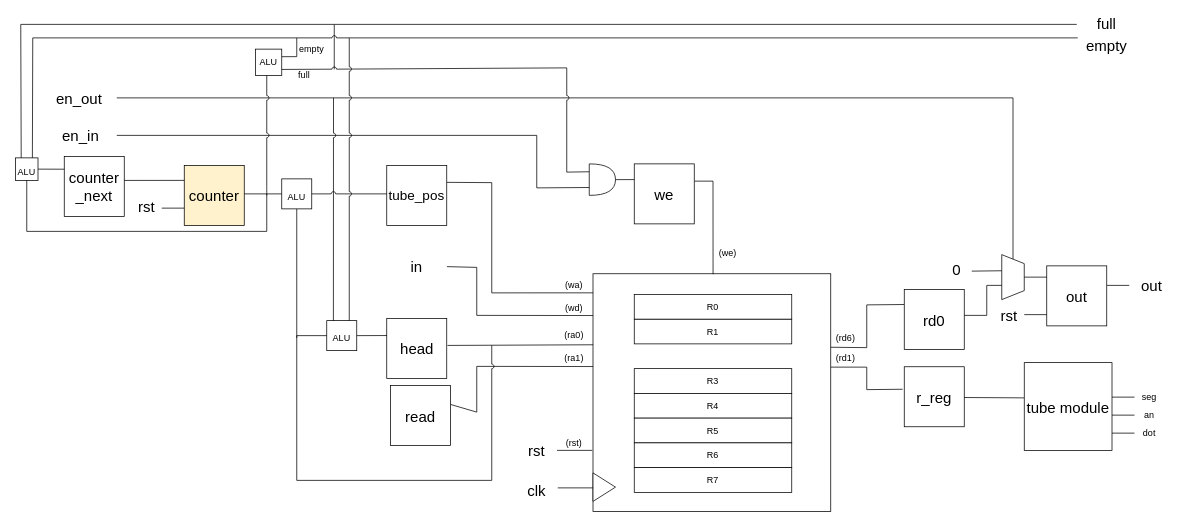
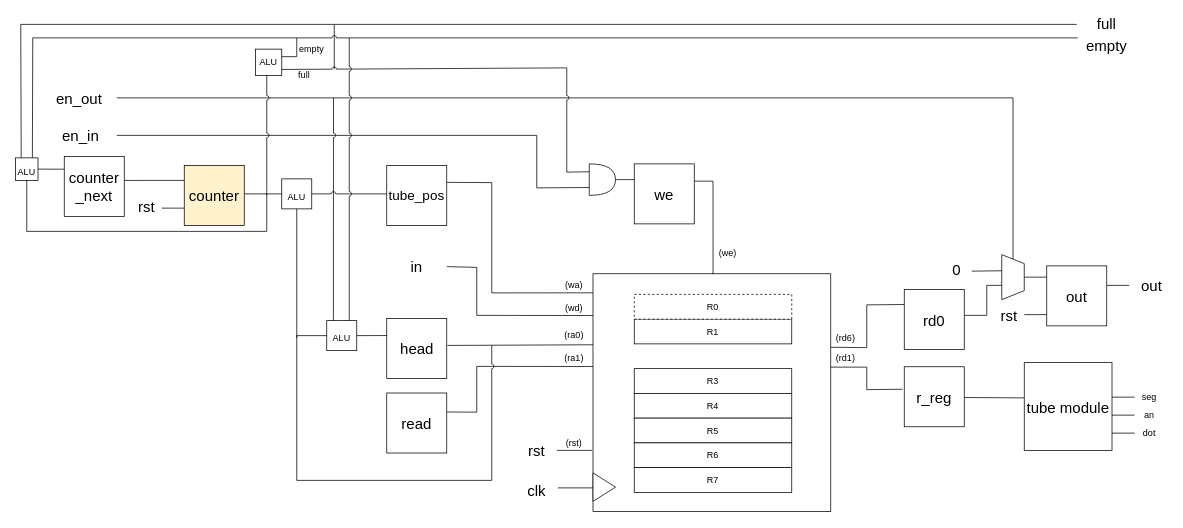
  <mxCell id="0" />
  <mxCell id="1" parent="0" />
  <mxCell id="2" value="" style="endArrow=none;html=1;entryX=0.25;entryY=0;entryDx=0;entryDy=0;rounded=0;" edge="1" parent="1"><mxGeometry width="50" height="50" relative="1" as="geometry"><mxPoint x="445" y="92" as="sourcePoint" /><mxPoint x="27.611" y="212.111" as="targetPoint" /><Array as="points"><mxPoint x="445" y="32" /><mxPoint x="27" y="32" /></Array></mxGeometry></mxCell>
  <mxCell id="3" value="" style="whiteSpace=wrap;html=1;aspect=fixed;" parent="1" vertex="1"><mxGeometry x="790" y="364.5" width="317" height="317" as="geometry" /></mxCell>
  <mxCell id="4" value="R1" style="rounded=0;whiteSpace=wrap;html=1;" parent="1" vertex="1"><mxGeometry x="845" y="425" width="210" height="33" as="geometry" /></mxCell>
  <mxCell id="5" value="R3" style="rounded=0;whiteSpace=wrap;html=1;" parent="1" vertex="1"><mxGeometry x="845" y="491" width="210" height="33" as="geometry" /></mxCell>
  <mxCell id="6" value="R4" style="rounded=0;whiteSpace=wrap;html=1;" parent="1" vertex="1"><mxGeometry x="845" y="524" width="210" height="33" as="geometry" /></mxCell>
  <mxCell id="7" value="R5" style="rounded=0;whiteSpace=wrap;html=1;" parent="1" vertex="1"><mxGeometry x="845" y="557" width="210" height="33" as="geometry" /></mxCell>
  <mxCell id="8" value="R6" style="rounded=0;whiteSpace=wrap;html=1;" parent="1" vertex="1"><mxGeometry x="845" y="590" width="210" height="33" as="geometry" /></mxCell>
  <mxCell id="9" value="R7" style="rounded=0;whiteSpace=wrap;html=1;" parent="1" vertex="1"><mxGeometry x="845" y="623" width="210" height="33" as="geometry" /></mxCell>
  <mxCell id="10" value="" style="triangle;whiteSpace=wrap;html=1;" parent="1" vertex="1"><mxGeometry x="790" y="630" width="30" height="38" as="geometry" /></mxCell>
  <mxCell id="11" value="" style="endArrow=none;html=1;exitX=0.505;exitY=0.002;exitDx=0;exitDy=0;exitPerimeter=0;rounded=0;entryX=1.003;entryY=0.288;entryDx=0;entryDy=0;entryPerimeter=0;" parent="1" source="3" target="33" edge="1"><mxGeometry width="50" height="50" relative="1" as="geometry"><mxPoint x="951" y="360" as="sourcePoint" /><mxPoint x="926" y="241" as="targetPoint" /><Array as="points"><mxPoint x="950" y="241" /></Array></mxGeometry></mxCell>
  <mxCell id="12" value="" style="endArrow=none;html=1;entryX=0;entryY=0.175;entryDx=0;entryDy=0;entryPerimeter=0;exitX=0.996;exitY=0.283;exitDx=0;exitDy=0;rounded=0;exitPerimeter=0;" parent="1" source="30" edge="1"><mxGeometry width="50" height="50" relative="1" as="geometry"><mxPoint x="743" y="390" as="sourcePoint" /><mxPoint x="790.095" y="389.952" as="targetPoint" /><Array as="points"><mxPoint x="655" y="243" /><mxPoint x="655" y="390" /></Array></mxGeometry></mxCell>
  <mxCell id="13" value="" style="endArrow=none;html=1;entryX=0;entryY=0.175;entryDx=0;entryDy=0;entryPerimeter=0;exitX=0.996;exitY=0.388;exitDx=0;exitDy=0;exitPerimeter=0;rounded=0;" parent="1" edge="1"><mxGeometry width="50" height="50" relative="1" as="geometry"><mxPoint x="595.235" y="355" as="sourcePoint" /><mxPoint x="790.093" y="420.209" as="targetPoint" /><Array as="points"><mxPoint x="635" y="356" /><mxPoint x="635" y="420" /></Array></mxGeometry></mxCell>
  <mxCell id="14" value="(wa)" style="text;html=1;strokeColor=none;fillColor=none;align=center;verticalAlign=middle;whiteSpace=wrap;rounded=0;fontSize=12;" parent="1" vertex="1"><mxGeometry x="745" y="370" width="40" height="20" as="geometry" /></mxCell>
  <mxCell id="15" value="(wd)" style="text;html=1;strokeColor=none;fillColor=none;align=center;verticalAlign=middle;whiteSpace=wrap;rounded=0;fontSize=12;" parent="1" vertex="1"><mxGeometry x="745" y="400" width="40" height="20" as="geometry" /></mxCell>
  <mxCell id="16" value="" style="endArrow=none;html=1;entryX=0;entryY=0.175;entryDx=0;entryDy=0;entryPerimeter=0;exitX=1.013;exitY=0.451;exitDx=0;exitDy=0;exitPerimeter=0;" parent="1" source="28" edge="1"><mxGeometry width="50" height="50" relative="1" as="geometry"><mxPoint x="743" y="459" as="sourcePoint" /><mxPoint x="790.2" y="459.2" as="targetPoint" /></mxGeometry></mxCell>
  <mxCell id="17" value="" style="endArrow=none;html=1;entryX=0;entryY=0.175;entryDx=0;entryDy=0;entryPerimeter=0;rounded=0;exitX=1.002;exitY=0.316;exitDx=0;exitDy=0;exitPerimeter=0;" parent="1" source="29" edge="1"><mxGeometry width="50" height="50" relative="1" as="geometry"><mxPoint x="396" y="549" as="sourcePoint" /><mxPoint x="790.093" y="488.209" as="targetPoint" /><Array as="points"><mxPoint x="635" y="549" /><mxPoint x="635" y="488" /></Array></mxGeometry></mxCell>
  <mxCell id="18" value="(ra0)" style="text;html=1;strokeColor=none;fillColor=none;align=center;verticalAlign=middle;whiteSpace=wrap;rounded=0;fontSize=12;" parent="1" vertex="1"><mxGeometry x="745" y="437" width="40" height="20" as="geometry" /></mxCell>
  <mxCell id="19" value="(ra1)" style="text;html=1;strokeColor=none;fillColor=none;align=center;verticalAlign=middle;whiteSpace=wrap;rounded=0;fontSize=12;" parent="1" vertex="1"><mxGeometry x="745" y="467" width="40" height="20" as="geometry" /></mxCell>
  <mxCell id="20" value="" style="endArrow=none;html=1;" parent="1" edge="1"><mxGeometry width="50" height="50" relative="1" as="geometry"><mxPoint x="742" y="600" as="sourcePoint" /><mxPoint x="789" y="600" as="targetPoint" /></mxGeometry></mxCell>
  <mxCell id="21" value="(rst)" style="text;html=1;strokeColor=none;fillColor=none;align=center;verticalAlign=middle;whiteSpace=wrap;rounded=0;fontSize=12;" parent="1" vertex="1"><mxGeometry x="745" y="580" width="40" height="20" as="geometry" /></mxCell>
  <mxCell id="22" value="" style="endArrow=none;html=1;" parent="1" edge="1"><mxGeometry width="50" height="50" relative="1" as="geometry"><mxPoint x="743" y="650" as="sourcePoint" /><mxPoint x="790" y="650" as="targetPoint" /></mxGeometry></mxCell>
  <mxCell id="23" value="" style="endArrow=none;html=1;entryX=0;entryY=0.25;entryDx=0;entryDy=0;rounded=0;" parent="1" target="31" edge="1"><mxGeometry width="50" height="50" relative="1" as="geometry"><mxPoint x="1107" y="462.5" as="sourcePoint" /><mxPoint x="1145" y="462.5" as="targetPoint" /><Array as="points"><mxPoint x="1155" y="463" /><mxPoint x="1155" y="406" /></Array></mxGeometry></mxCell>
  <mxCell id="24" value="" style="endArrow=none;html=1;entryX=-0.026;entryY=0.375;entryDx=0;entryDy=0;entryPerimeter=0;rounded=0;" parent="1" target="32" edge="1"><mxGeometry width="50" height="50" relative="1" as="geometry"><mxPoint x="1107" y="489" as="sourcePoint" /><mxPoint x="1145" y="489" as="targetPoint" /><Array as="points"><mxPoint x="1155" y="489" /><mxPoint x="1155" y="519" /></Array></mxGeometry></mxCell>
  <mxCell id="25" value="(rd1)" style="text;html=1;strokeColor=none;fillColor=none;align=center;verticalAlign=middle;whiteSpace=wrap;rounded=0;fontSize=12;" parent="1" vertex="1"><mxGeometry x="1107" y="467" width="40" height="20" as="geometry" /></mxCell>
  <mxCell id="26" value="(rd6)" style="text;html=1;strokeColor=none;fillColor=none;align=center;verticalAlign=middle;whiteSpace=wrap;rounded=0;fontSize=12;" parent="1" vertex="1"><mxGeometry x="1107" y="441" width="40" height="20" as="geometry" /></mxCell>
  <mxCell id="27" value="&lt;font style=&quot;font-size: 12px&quot;&gt;(we)&lt;/font&gt;" style="text;html=1;strokeColor=none;fillColor=none;align=center;verticalAlign=middle;whiteSpace=wrap;rounded=0;fontSize=123;" parent="1" vertex="1"><mxGeometry x="950" y="288" width="40" height="20" as="geometry" /></mxCell>
  <mxCell id="28" value="&lt;font style=&quot;font-size: 20px&quot;&gt;head&lt;/font&gt;" style="html=1;aspect=fixed;fontSize=12;labelBorderColor=none;" parent="1" vertex="1"><mxGeometry x="515" y="424" width="80" height="80" as="geometry" /></mxCell>
- <mxCell id="29" value="&lt;font style=&quot;font-size: 20px&quot;&gt;read&lt;/font&gt;" style="whiteSpace=wrap;html=1;aspect=fixed;fontSize=12;" parent="1" vertex="1"><mxGeometry x="520" y="513.5" width="80" height="80" as="geometry" /></mxCell>
+ <mxCell id="29" value="&lt;font style=&quot;font-size: 20px&quot;&gt;read&lt;/font&gt;" style="whiteSpace=wrap;html=1;aspect=fixed;fontSize=12;" parent="1" vertex="1"><mxGeometry x="515" y="523.5" width="80" height="80" as="geometry" /></mxCell>
  <mxCell id="30" value="&lt;font style=&quot;font-size: 18px&quot;&gt;tube_pos&lt;/font&gt;" style="whiteSpace=wrap;html=1;aspect=fixed;fontSize=12;" parent="1" vertex="1"><mxGeometry x="515" y="220" width="80" height="80" as="geometry" /></mxCell>
  <mxCell id="31" value="rd0" style="whiteSpace=wrap;html=1;aspect=fixed;fontSize=20;" parent="1" vertex="1"><mxGeometry x="1205" y="385.5" width="80" height="80" as="geometry" /></mxCell>
  <mxCell id="32" value="r_reg" style="whiteSpace=wrap;html=1;aspect=fixed;fontSize=20;" parent="1" vertex="1"><mxGeometry x="1205" y="488.5" width="80" height="80" as="geometry" /></mxCell>
  <mxCell id="33" value="we" style="whiteSpace=wrap;html=1;aspect=fixed;fontSize=20;" parent="1" vertex="1"><mxGeometry x="845" y="218" width="80" height="80" as="geometry" /></mxCell>
  <mxCell id="34" value="" style="shape=or;whiteSpace=wrap;html=1;fontSize=20;" parent="1" vertex="1"><mxGeometry x="785" y="218" width="35" height="42" as="geometry" /></mxCell>
  <mxCell id="35" value="" style="endArrow=none;html=1;fontSize=20;exitX=1;exitY=0.5;exitDx=0;exitDy=0;exitPerimeter=0;entryX=0.001;entryY=0.262;entryDx=0;entryDy=0;entryPerimeter=0;" parent="1" source="34" target="33" edge="1"><mxGeometry width="50" height="50" relative="1" as="geometry"><mxPoint x="795" y="285" as="sourcePoint" /><mxPoint x="845" y="238" as="targetPoint" /></mxGeometry></mxCell>
  <mxCell id="36" value="" style="endArrow=none;html=1;fontSize=20;entryX=0;entryY=0.75;entryDx=0;entryDy=0;entryPerimeter=0;rounded=0;" parent="1" target="34" edge="1"><mxGeometry width="50" height="50" relative="1" as="geometry"><mxPoint x="155" y="180" as="sourcePoint" /><mxPoint x="565" y="700" as="targetPoint" /><Array as="points"><mxPoint x="715" y="180" /><mxPoint x="715" y="250" /></Array></mxGeometry></mxCell>
  <mxCell id="37" value="en_in&lt;br&gt;" style="text;html=1;strokeColor=none;fillColor=none;align=center;verticalAlign=middle;whiteSpace=wrap;rounded=0;fontSize=20;" parent="1" vertex="1"><mxGeometry x="87" y="170" width="40" height="20" as="geometry" /></mxCell>
  <mxCell id="38" value="out" style="whiteSpace=wrap;html=1;aspect=fixed;fontSize=20;" parent="1" vertex="1"><mxGeometry x="1395" y="354" width="80" height="80" as="geometry" /></mxCell>
  <mxCell id="39" value="" style="shape=trapezoid;perimeter=trapezoidPerimeter;whiteSpace=wrap;html=1;fontSize=20;rotation=90;" parent="1" vertex="1"><mxGeometry x="1320" y="354" width="60" height="30" as="geometry" /></mxCell>
  <mxCell id="40" value="" style="endArrow=none;html=1;fontSize=20;entryX=0.683;entryY=1;entryDx=0;entryDy=0;entryPerimeter=0;rounded=0;" parent="1" target="39" edge="1"><mxGeometry width="50" height="50" relative="1" as="geometry"><mxPoint x="1285" y="420" as="sourcePoint" /><mxPoint x="1335" y="370" as="targetPoint" /><Array as="points"><mxPoint x="1315" y="420" /><mxPoint x="1315" y="380" /></Array></mxGeometry></mxCell>
  <mxCell id="41" value="" style="endArrow=none;html=1;fontSize=20;exitX=0.5;exitY=0;exitDx=0;exitDy=0;" parent="1" source="39" edge="1"><mxGeometry width="50" height="50" relative="1" as="geometry"><mxPoint x="1345" y="409" as="sourcePoint" /><mxPoint x="1395" y="369" as="targetPoint" /></mxGeometry></mxCell>
  <mxCell id="42" value="" style="endArrow=none;html=1;fontSize=20;" parent="1" edge="1"><mxGeometry width="50" height="50" relative="1" as="geometry"><mxPoint x="1295" y="361" as="sourcePoint" /><mxPoint x="1335" y="360.5" as="targetPoint" /></mxGeometry></mxCell>
  <mxCell id="43" value="0" style="text;html=1;strokeColor=none;fillColor=none;align=center;verticalAlign=middle;whiteSpace=wrap;rounded=0;fontSize=20;" parent="1" vertex="1"><mxGeometry x="1255" y="349" width="40" height="20" as="geometry" /></mxCell>
  <mxCell id="44" value="" style="endArrow=none;html=1;fontSize=20;" parent="1" edge="1"><mxGeometry width="50" height="50" relative="1" as="geometry"><mxPoint x="1365" y="419" as="sourcePoint" /><mxPoint x="1395" y="419" as="targetPoint" /></mxGeometry></mxCell>
  <mxCell id="45" value="rst" style="text;html=1;strokeColor=none;fillColor=none;align=center;verticalAlign=middle;whiteSpace=wrap;rounded=0;fontSize=20;" parent="1" vertex="1"><mxGeometry x="1325" y="410" width="40" height="20" as="geometry" /></mxCell>
  <mxCell id="46" value="" style="endArrow=none;html=1;fontSize=20;rounded=0;" parent="1" edge="1"><mxGeometry width="50" height="50" relative="1" as="geometry"><mxPoint x="1350" y="345" as="sourcePoint" /><mxPoint x="155" y="130" as="targetPoint" /><Array as="points"><mxPoint x="1350" y="130" /></Array></mxGeometry></mxCell>
  <mxCell id="47" value="&lt;font style=&quot;font-size: 20px;&quot;&gt;en_out&lt;/font&gt;" style="text;html=1;strokeColor=none;fillColor=none;align=center;verticalAlign=middle;whiteSpace=wrap;rounded=0;fontSize=20;" parent="1" vertex="1"><mxGeometry x="85" y="120" width="40" height="20" as="geometry" /></mxCell>
  <mxCell id="48" value="&lt;font style=&quot;font-size: 12px&quot;&gt;ALU&lt;/font&gt;" style="whiteSpace=wrap;html=1;aspect=fixed;fontSize=20;" parent="1" vertex="1"><mxGeometry x="435" y="427" width="40" height="40" as="geometry" /></mxCell>
  <mxCell id="49" value="" style="endArrow=none;html=1;fontSize=20;exitX=0;exitY=0.5;exitDx=0;exitDy=0;rounded=0;jumpStyle=arc;" parent="1" source="48" edge="1"><mxGeometry width="50" height="50" relative="1" as="geometry"><mxPoint x="295" y="740" as="sourcePoint" /><mxPoint x="655" y="460" as="targetPoint" /><Array as="points"><mxPoint x="395" y="447" /><mxPoint x="395" y="640" /><mxPoint x="655" y="640" /></Array></mxGeometry></mxCell>
  <mxCell id="50" value="" style="endArrow=none;html=1;fontSize=20;exitX=1;exitY=0.5;exitDx=0;exitDy=0;entryX=0.004;entryY=0.286;entryDx=0;entryDy=0;entryPerimeter=0;" parent="1" source="48" target="28" edge="1"><mxGeometry width="50" height="50" relative="1" as="geometry"><mxPoint x="295" y="750" as="sourcePoint" /><mxPoint x="511" y="451" as="targetPoint" /></mxGeometry></mxCell>
  <mxCell id="51" value="" style="endArrow=none;html=1;fontSize=20;exitX=0.5;exitY=0;exitDx=0;exitDy=0;jumpStyle=arc;" parent="1" edge="1"><mxGeometry width="50" height="50" relative="1" as="geometry"><mxPoint x="443.857" y="427.429" as="sourcePoint" /><mxPoint x="444" y="130" as="targetPoint" /></mxGeometry></mxCell>
  <mxCell id="52" value="" style="endArrow=none;html=1;fontSize=20;" parent="1" edge="1"><mxGeometry width="50" height="50" relative="1" as="geometry"><mxPoint x="395" y="260" as="sourcePoint" /><mxPoint x="395" y="450" as="targetPoint" /></mxGeometry></mxCell>
  <mxCell id="53" value="&lt;font style=&quot;font-size: 12px&quot;&gt;ALU&lt;/font&gt;" style="whiteSpace=wrap;html=1;aspect=fixed;fontSize=20;" parent="1" vertex="1"><mxGeometry x="375" y="238" width="40" height="40" as="geometry" /></mxCell>
  <mxCell id="54" value="counter" style="whiteSpace=wrap;html=1;aspect=fixed;fontSize=20;fillColor=#fff2cc;" parent="1" vertex="1"><mxGeometry x="245" y="220" width="80" height="80" as="geometry" /></mxCell>
  <mxCell id="55" value="" style="endArrow=none;html=1;fontSize=20;entryX=0;entryY=0.5;entryDx=0;entryDy=0;" parent="1" target="53" edge="1"><mxGeometry width="50" height="50" relative="1" as="geometry"><mxPoint x="325" y="258" as="sourcePoint" /><mxPoint x="295" y="700" as="targetPoint" /></mxGeometry></mxCell>
  <mxCell id="56" value="" style="endArrow=none;html=1;fontSize=20;exitX=1;exitY=0.5;exitDx=0;exitDy=0;jumpStyle=arc;" parent="1" source="53" edge="1"><mxGeometry width="50" height="50" relative="1" as="geometry"><mxPoint x="245" y="750" as="sourcePoint" /><mxPoint x="515" y="258" as="targetPoint" /></mxGeometry></mxCell>
  <mxCell id="57" value="" style="endArrow=none;html=1;fontSize=20;" parent="1" edge="1"><mxGeometry width="50" height="50" relative="1" as="geometry"><mxPoint x="215" y="277" as="sourcePoint" /><mxPoint x="245" y="277" as="targetPoint" /></mxGeometry></mxCell>
  <mxCell id="58" value="rst" style="text;html=1;strokeColor=none;fillColor=none;align=center;verticalAlign=middle;whiteSpace=wrap;rounded=0;fontSize=20;" parent="1" vertex="1"><mxGeometry x="175" y="265" width="40" height="20" as="geometry" /></mxCell>
  <mxCell id="59" value="counter&lt;br&gt;_next" style="whiteSpace=wrap;html=1;aspect=fixed;fontSize=20;" parent="1" vertex="1"><mxGeometry x="85" y="208" width="80" height="80" as="geometry" /></mxCell>
  <mxCell id="60" value="" style="endArrow=none;html=1;fontSize=20;entryX=0;entryY=0.25;entryDx=0;entryDy=0;exitX=1;exitY=0.401;exitDx=0;exitDy=0;exitPerimeter=0;" parent="1" source="59" target="54" edge="1"><mxGeometry width="50" height="50" relative="1" as="geometry"><mxPoint x="85" y="750" as="sourcePoint" /><mxPoint x="135" y="700" as="targetPoint" /></mxGeometry></mxCell>
  <mxCell id="61" value="" style="endArrow=none;html=1;fontSize=20;rounded=0;" parent="1" edge="1"><mxGeometry width="50" height="50" relative="1" as="geometry"><mxPoint x="35" y="238" as="sourcePoint" /><mxPoint x="355" y="258" as="targetPoint" /><Array as="points"><mxPoint x="35" y="308" /><mxPoint x="355" y="308" /></Array></mxGeometry></mxCell>
  <mxCell id="62" value="&lt;font style=&quot;font-size: 12px&quot;&gt;ALU&lt;/font&gt;" style="whiteSpace=wrap;html=1;aspect=fixed;fontSize=20;" parent="1" vertex="1"><mxGeometry x="20" y="210" width="30" height="30" as="geometry" /></mxCell>
  <mxCell id="63" value="" style="endArrow=none;html=1;fontSize=20;exitX=1;exitY=0.5;exitDx=0;exitDy=0;entryX=0.001;entryY=0.214;entryDx=0;entryDy=0;entryPerimeter=0;" parent="1" source="62" target="59" edge="1"><mxGeometry width="50" height="50" relative="1" as="geometry"><mxPoint x="35" y="273" as="sourcePoint" /><mxPoint x="85" y="223" as="targetPoint" /></mxGeometry></mxCell>
  <mxCell id="64" value="ALU" style="whiteSpace=wrap;html=1;aspect=fixed;" vertex="1" parent="1"><mxGeometry x="340" y="65" width="35" height="35" as="geometry" /></mxCell>
  <mxCell id="65" value="" style="endArrow=none;html=1;jumpStyle=arc;" edge="1" parent="1"><mxGeometry width="50" height="50" relative="1" as="geometry"><mxPoint x="355" y="260" as="sourcePoint" /><mxPoint x="355" y="100" as="targetPoint" /></mxGeometry></mxCell>
  <mxCell id="66" value="" style="endArrow=none;html=1;entryX=0.75;entryY=0;entryDx=0;entryDy=0;rounded=0;" edge="1" parent="1" target="62"><mxGeometry width="50" height="50" relative="1" as="geometry"><mxPoint x="375" y="75.1" as="sourcePoint" /><mxPoint x="405" y="75.5" as="targetPoint" /><Array as="points"><mxPoint x="395" y="75" /><mxPoint x="395" y="50" /><mxPoint x="43" y="50" /></Array></mxGeometry></mxCell>
  <mxCell id="67" value="" style="endArrow=none;html=1;entryX=0;entryY=0.25;entryDx=0;entryDy=0;entryPerimeter=0;rounded=0;jumpStyle=arc;" edge="1" parent="1" target="34"><mxGeometry width="50" height="50" relative="1" as="geometry"><mxPoint x="375" y="92.1" as="sourcePoint" /><mxPoint x="555" y="93" as="targetPoint" /><Array as="points"><mxPoint x="755" y="90" /><mxPoint x="755" y="229" /></Array></mxGeometry></mxCell>
  <mxCell id="68" value="full" style="text;html=1;strokeColor=none;fillColor=none;align=center;verticalAlign=middle;whiteSpace=wrap;rounded=0;" vertex="1" parent="1"><mxGeometry x="385" y="90" width="40" height="20" as="geometry" /></mxCell>
  <mxCell id="69" value="empty" style="text;html=1;strokeColor=none;fillColor=none;align=center;verticalAlign=middle;whiteSpace=wrap;rounded=0;" vertex="1" parent="1"><mxGeometry x="395" y="55" width="40" height="20" as="geometry" /></mxCell>
  <mxCell id="70" value="" style="endArrow=none;html=1;entryX=0.75;entryY=0;entryDx=0;entryDy=0;rounded=0;jumpStyle=arc;" edge="1" parent="1" target="48"><mxGeometry width="50" height="50" relative="1" as="geometry"><mxPoint x="395" y="50" as="sourcePoint" /><mxPoint x="65" y="710" as="targetPoint" /><Array as="points"><mxPoint x="465" y="50" /></Array></mxGeometry></mxCell>
  <mxCell id="71" value="clk" style="text;html=1;strokeColor=none;fillColor=none;align=center;verticalAlign=middle;whiteSpace=wrap;rounded=0;fontSize=20;" vertex="1" parent="1"><mxGeometry x="695" y="643" width="40" height="20" as="geometry" /></mxCell>
  <mxCell id="72" value="rst" style="text;html=1;strokeColor=none;fillColor=none;align=center;verticalAlign=middle;whiteSpace=wrap;rounded=0;fontSize=20;" vertex="1" parent="1"><mxGeometry x="695" y="590" width="40" height="20" as="geometry" /></mxCell>
  <mxCell id="73" value="" style="endArrow=none;html=1;fontSize=20;" edge="1" parent="1"><mxGeometry width="50" height="50" relative="1" as="geometry"><mxPoint x="1284.833" y="529.5" as="sourcePoint" /><mxPoint x="1365" y="530" as="targetPoint" /></mxGeometry></mxCell>
  <mxCell id="74" value="" style="endArrow=none;html=1;fontSize=20;exitX=1.005;exitY=0.325;exitDx=0;exitDy=0;exitPerimeter=0;" edge="1" parent="1" source="38"><mxGeometry width="50" height="50" relative="1" as="geometry"><mxPoint x="1474.934" y="383" as="sourcePoint" /><mxPoint x="1505" y="380" as="targetPoint" /></mxGeometry></mxCell>
  <mxCell id="75" value="out" style="text;html=1;strokeColor=none;fillColor=none;align=center;verticalAlign=middle;whiteSpace=wrap;rounded=0;fontSize=20;" vertex="1" parent="1"><mxGeometry x="1515" y="370" width="40" height="20" as="geometry" /></mxCell>
  <mxCell id="76" value="tube module" style="whiteSpace=wrap;html=1;aspect=fixed;fontSize=20;" vertex="1" parent="1"><mxGeometry x="1365" y="483" width="117" height="117" as="geometry" /></mxCell>
  <mxCell id="77" value="" style="endArrow=none;html=1;fontSize=20;" edge="1" parent="1" target="82"><mxGeometry width="50" height="50" relative="1" as="geometry"><mxPoint x="1482" y="529" as="sourcePoint" /><mxPoint x="1532" y="529" as="targetPoint" /></mxGeometry></mxCell>
  <mxCell id="78" value="" style="endArrow=none;html=1;fontSize=20;" edge="1" parent="1"><mxGeometry width="50" height="50" relative="1" as="geometry"><mxPoint x="1436.333" y="50" as="sourcePoint" /><mxPoint x="465" y="50" as="targetPoint" /></mxGeometry></mxCell>
  <mxCell id="79" value="" style="endArrow=none;html=1;fontSize=20;" edge="1" parent="1"><mxGeometry width="50" height="50" relative="1" as="geometry"><mxPoint x="1435" y="32" as="sourcePoint" /><mxPoint x="445" y="32" as="targetPoint" /></mxGeometry></mxCell>
  <mxCell id="80" value="full" style="text;html=1;strokeColor=none;fillColor=none;align=center;verticalAlign=middle;whiteSpace=wrap;rounded=0;fontSize=20;" vertex="1" parent="1"><mxGeometry x="1455" y="20" width="40" height="20" as="geometry" /></mxCell>
  <mxCell id="81" value="empty" style="text;html=1;strokeColor=none;fillColor=none;align=center;verticalAlign=middle;whiteSpace=wrap;rounded=0;fontSize=20;" vertex="1" parent="1"><mxGeometry x="1455" y="50" width="40" height="20" as="geometry" /></mxCell>
  <mxCell id="82" value="seg" style="text;html=1;strokeColor=none;fillColor=none;align=center;verticalAlign=middle;whiteSpace=wrap;rounded=0;" vertex="1" parent="1"><mxGeometry x="1512" y="519" width="40" height="20" as="geometry" /></mxCell>
  <mxCell id="83" value="" style="endArrow=none;html=1;fontSize=20;" edge="1" parent="1" target="84"><mxGeometry width="50" height="50" relative="1" as="geometry"><mxPoint x="1482" y="553" as="sourcePoint" /><mxPoint x="1532" y="553" as="targetPoint" /></mxGeometry></mxCell>
  <mxCell id="84" value="an" style="text;html=1;strokeColor=none;fillColor=none;align=center;verticalAlign=middle;whiteSpace=wrap;rounded=0;" vertex="1" parent="1"><mxGeometry x="1512" y="543" width="40" height="20" as="geometry" /></mxCell>
  <mxCell id="85" value="" style="endArrow=none;html=1;fontSize=20;" edge="1" parent="1" target="86"><mxGeometry width="50" height="50" relative="1" as="geometry"><mxPoint x="1482" y="577" as="sourcePoint" /><mxPoint x="1532" y="577" as="targetPoint" /></mxGeometry></mxCell>
  <mxCell id="86" value="dot" style="text;html=1;strokeColor=none;fillColor=none;align=center;verticalAlign=middle;whiteSpace=wrap;rounded=0;" vertex="1" parent="1"><mxGeometry x="1512" y="567" width="40" height="20" as="geometry" /></mxCell>
  <mxCell id="87" value="in" style="text;html=1;strokeColor=none;fillColor=none;align=center;verticalAlign=middle;whiteSpace=wrap;rounded=0;fontSize=20;" vertex="1" parent="1"><mxGeometry x="535" y="344.5" width="40" height="20" as="geometry" /></mxCell>
- <mxCell id="88" value="R0" style="rounded=0;whiteSpace=wrap;html=1;" vertex="1" parent="1"><mxGeometry x="845" y="392" width="210" height="33" as="geometry" /></mxCell>
+ <mxCell id="88" value="R0" style="rounded=0;whiteSpace=wrap;html=1;dashed=1;" vertex="1" parent="1"><mxGeometry x="845" y="392" width="210" height="33" as="geometry" /></mxCell>
